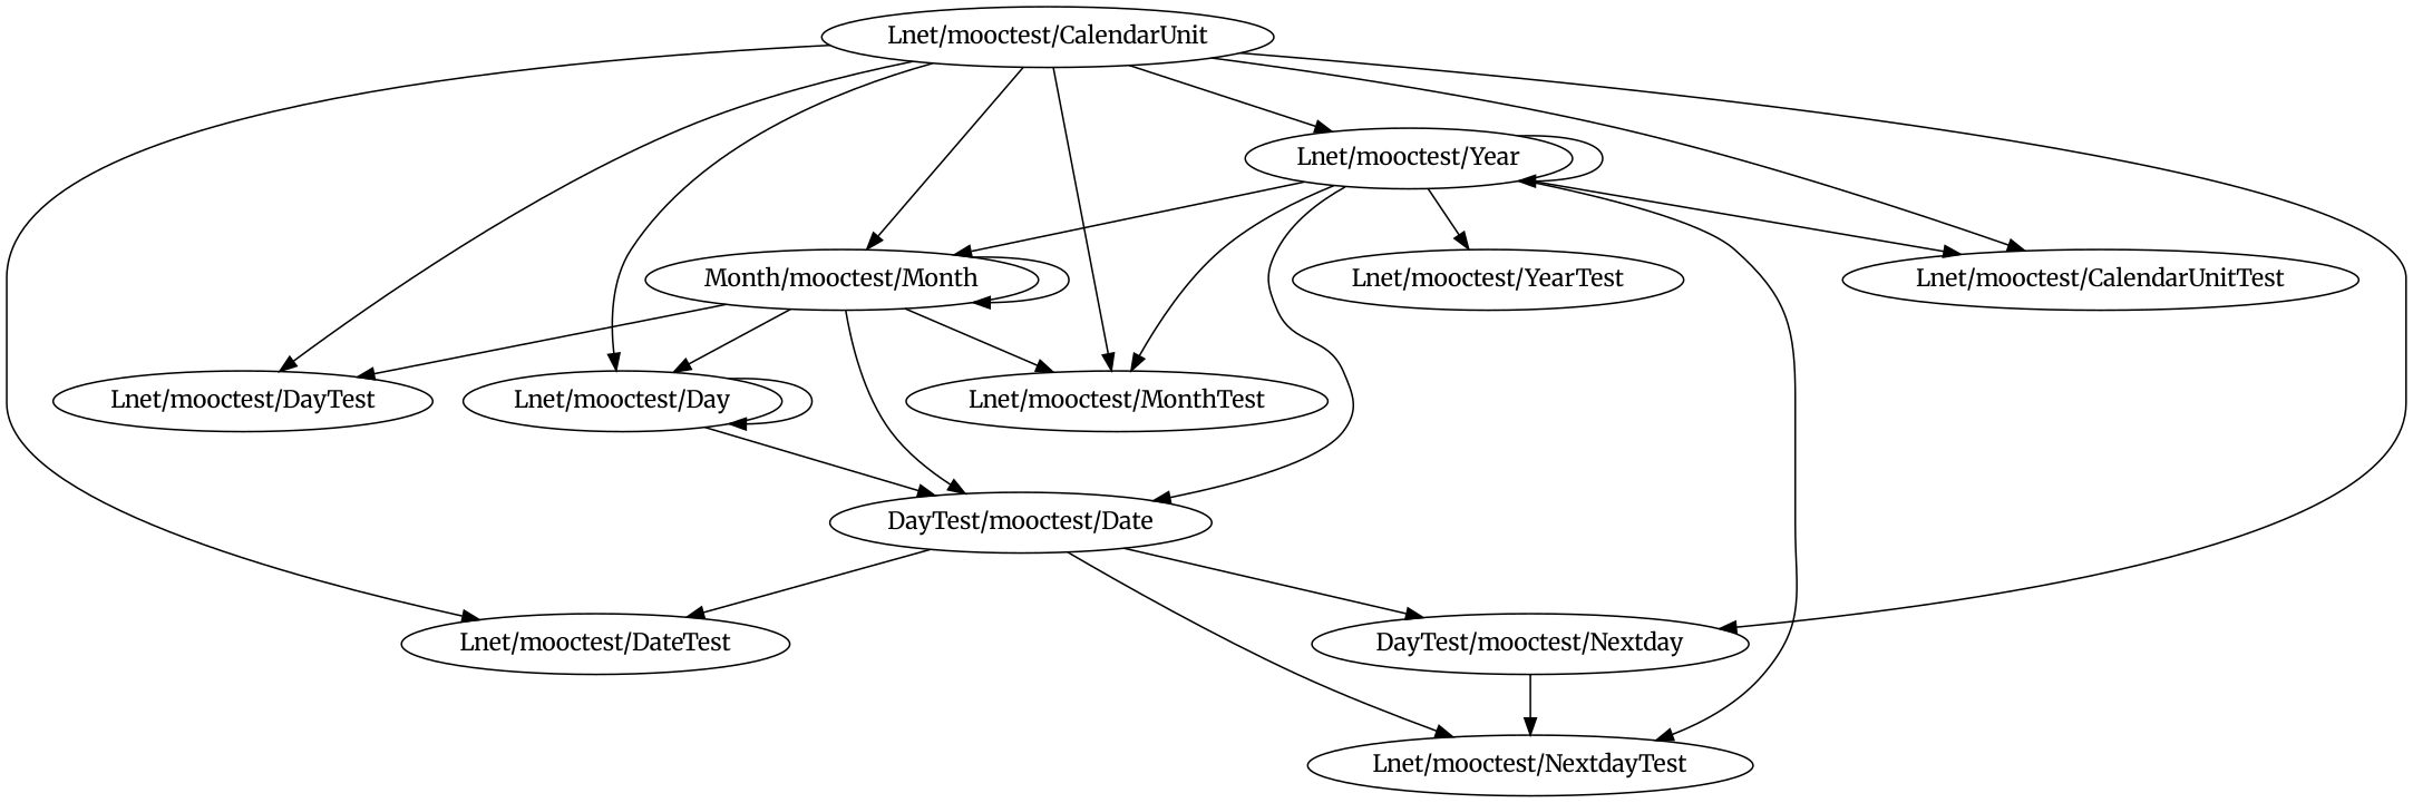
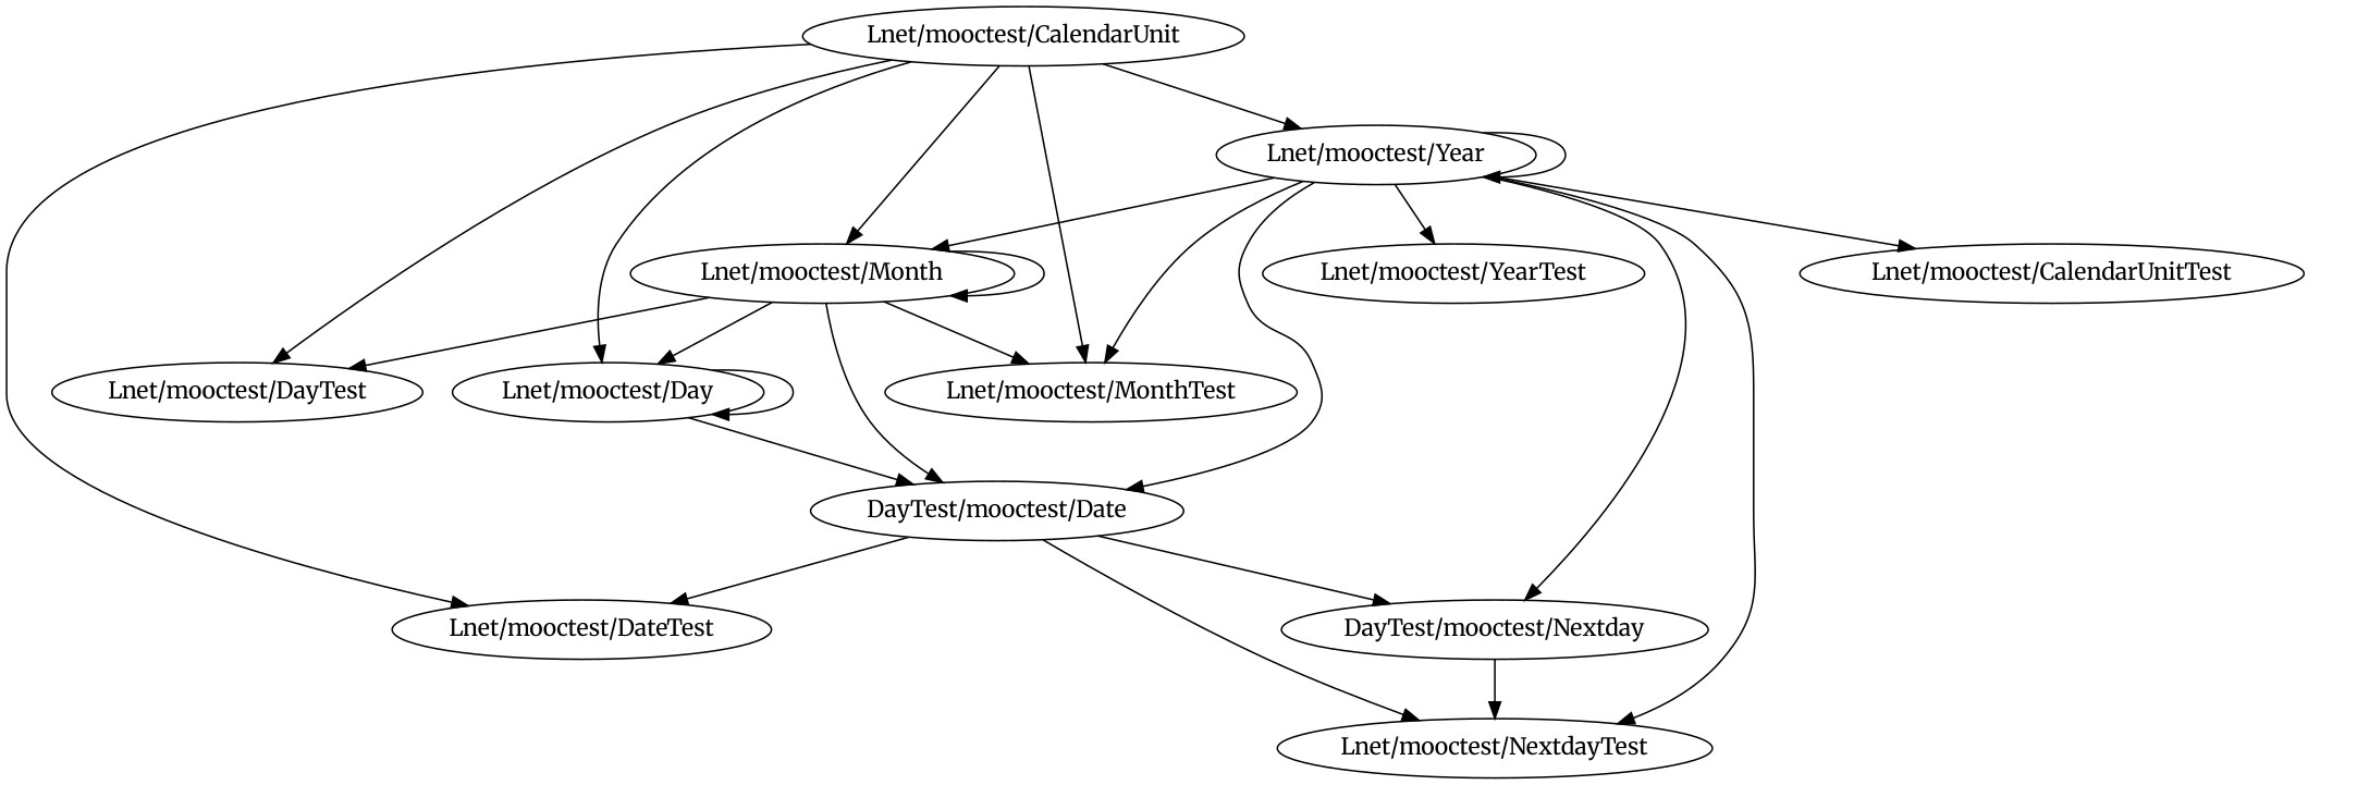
  digraph {
    fontname=Merriweather
    node [fontname=Merriweather]
    edge [fontname=Merriweather]
    n1 [label="DayTest/mooctest/Date"]
    "Lnet/mooctest/DateTest"
    n3 [label="DayTest/mooctest/Nextday"]
    "Lnet/mooctest/NextdayTest"
    "Lnet/mooctest/Year"
    "Lnet/mooctest/YearTest"
    "Lnet/mooctest/CalendarUnitTest"
-   "Lnet/mooctest/Month" [label="Month/mooctest/Month"]
+   "Lnet/mooctest/Month"
    "Lnet/mooctest/MonthTest"
    "Lnet/mooctest/DayTest"
    "Lnet/mooctest/Day"
    "Lnet/mooctest/CalendarUnit"
    n1 -> "Lnet/mooctest/DateTest"
    n1 -> n3
    n1 -> "Lnet/mooctest/NextdayTest"
    n3 -> "Lnet/mooctest/NextdayTest"
    "Lnet/mooctest/Year" -> n1
    "Lnet/mooctest/Year" -> "Lnet/mooctest/NextdayTest"
    "Lnet/mooctest/Year" -> "Lnet/mooctest/Year"
    "Lnet/mooctest/Year" -> "Lnet/mooctest/YearTest"
    "Lnet/mooctest/Year" -> "Lnet/mooctest/CalendarUnitTest"
    "Lnet/mooctest/Year" -> "Lnet/mooctest/Month"
    "Lnet/mooctest/Year" -> "Lnet/mooctest/MonthTest"
    "Lnet/mooctest/Month" -> n1
    "Lnet/mooctest/Month" -> "Lnet/mooctest/Month"
    "Lnet/mooctest/Month" -> "Lnet/mooctest/MonthTest"
    "Lnet/mooctest/Month" -> "Lnet/mooctest/DayTest"
    "Lnet/mooctest/Month" -> "Lnet/mooctest/Day"
    "Lnet/mooctest/Day" -> n1
    "Lnet/mooctest/Day" -> "Lnet/mooctest/Day"
    "Lnet/mooctest/CalendarUnit" -> "Lnet/mooctest/DateTest"
-   "Lnet/mooctest/CalendarUnit" -> n3
+   "Lnet/mooctest/Year" -> n3
    "Lnet/mooctest/CalendarUnit" -> "Lnet/mooctest/Year"
-   "Lnet/mooctest/CalendarUnit" -> "Lnet/mooctest/CalendarUnitTest"
    "Lnet/mooctest/CalendarUnit" -> "Lnet/mooctest/Month"
    "Lnet/mooctest/CalendarUnit" -> "Lnet/mooctest/MonthTest"
    "Lnet/mooctest/CalendarUnit" -> "Lnet/mooctest/DayTest"
    "Lnet/mooctest/CalendarUnit" -> "Lnet/mooctest/Day"
  }
